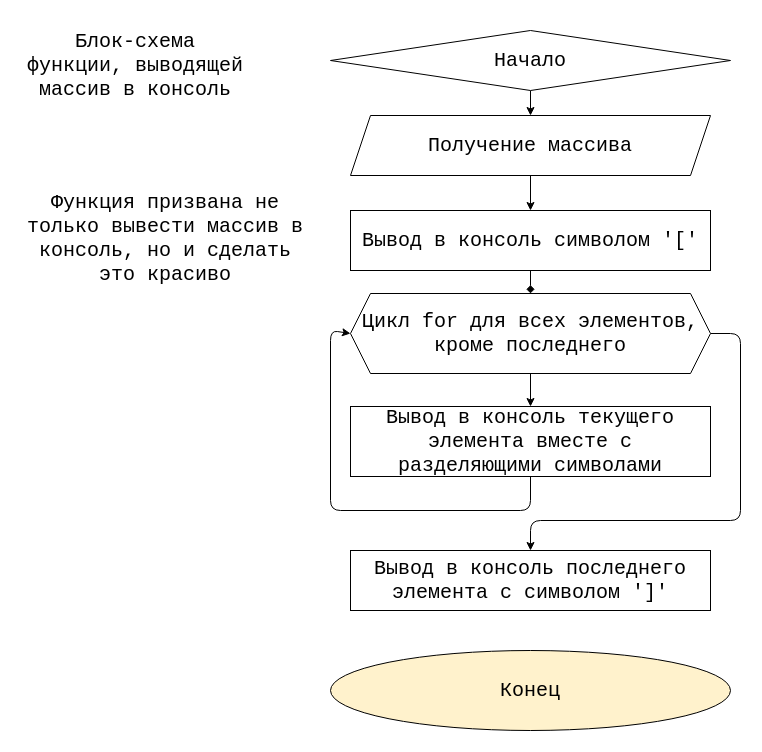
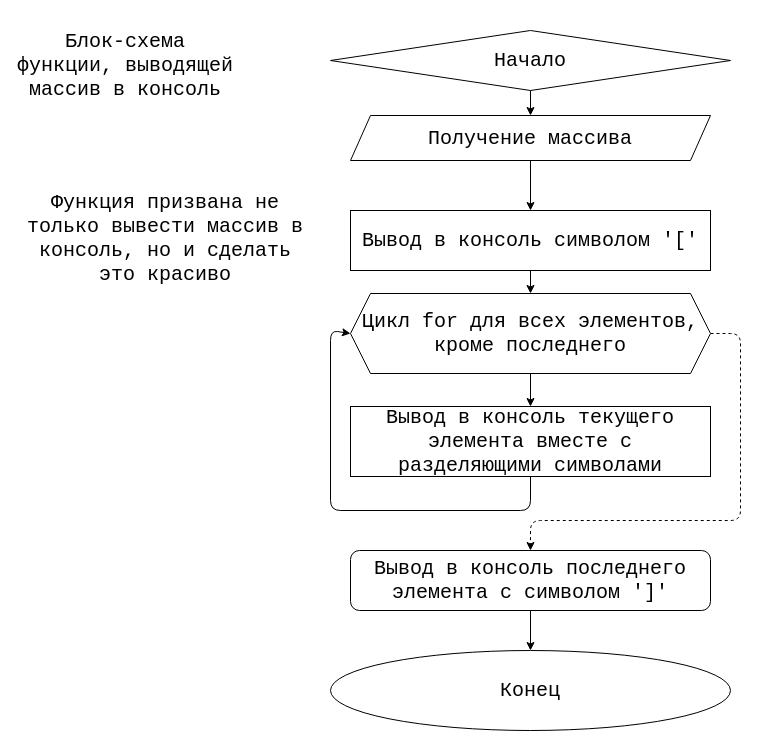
  <mxCell id="0" />
  <mxCell id="1" parent="0" />
  <mxCell id="2" value="" style="edgeStyle=none;html=1;fontFamily=Courier New;fontSize=20;" edge="1" parent="1" source="3" target="6"><mxGeometry relative="1" as="geometry" /></mxCell>
  <mxCell id="3" value="Начало" style="rhombus;whiteSpace=wrap;html=1;fontFamily=Courier New;fontSize=20;" vertex="1" parent="1"><mxGeometry x="330" y="30" width="400" height="60" as="geometry" /></mxCell>
- <mxCell id="4" value="Блок-схема функции, выводящей массив в консоль" style="text;html=1;strokeColor=none;fillColor=none;align=center;verticalAlign=middle;whiteSpace=wrap;rounded=0;fontFamily=Courier New;fontSize=20;" vertex="1" parent="1"><mxGeometry x="20" y="20" width="230" height="90" as="geometry" /></mxCell>
+ <mxCell id="4" value="Блок-схема функции, выводящей массив в консоль" style="text;html=1;strokeColor=none;fillColor=none;align=center;verticalAlign=middle;whiteSpace=wrap;rounded=0;fontFamily=Courier New;fontSize=20;" vertex="1" parent="1"><mxGeometry x="10" y="20" width="230" height="90" as="geometry" /></mxCell>
  <mxCell id="5" value="" style="edgeStyle=none;html=1;fontFamily=Courier New;fontSize=20;" edge="1" parent="1" source="6" target="8"><mxGeometry relative="1" as="geometry" /></mxCell>
- <mxCell id="6" value="Получение массива" style="shape=parallelogram;perimeter=parallelogramPerimeter;whiteSpace=wrap;html=1;fixedSize=1;fontFamily=Courier New;fontSize=20;" vertex="1" parent="1"><mxGeometry x="350" y="115" width="360" height="60" as="geometry" /></mxCell>
- <mxCell id="7" value="" style="edgeStyle=none;html=1;fontFamily=Courier New;fontSize=20;endArrow=diamond;" edge="1" parent="1" source="8" target="12"><mxGeometry relative="1" as="geometry" /></mxCell>
+ <mxCell id="6" value="Получение массива" style="shape=parallelogram;perimeter=parallelogramPerimeter;whiteSpace=wrap;html=1;fixedSize=1;fontFamily=Courier New;fontSize=20;" vertex="1" parent="1"><mxGeometry x="350" y="115" width="360" height="45" as="geometry" /></mxCell>
+ <mxCell id="7" value="" style="edgeStyle=none;html=1;fontFamily=Courier New;fontSize=20;" edge="1" parent="1" source="8" target="12"><mxGeometry relative="1" as="geometry" /></mxCell>
  <mxCell id="8" value="Вывод в консоль символом '['" style="rounded=0;whiteSpace=wrap;html=1;fontFamily=Courier New;fontSize=20;" vertex="1" parent="1"><mxGeometry x="350" y="210" width="360" height="60" as="geometry" /></mxCell>
  <mxCell id="9" value="Функция призвана не только вывести массив в консоль, но и сделать это красиво" style="text;html=1;strokeColor=none;fillColor=none;align=center;verticalAlign=middle;whiteSpace=wrap;rounded=0;fontFamily=Courier New;fontSize=20;" vertex="1" parent="1"><mxGeometry x="20" y="185.5" width="290" height="105" as="geometry" /></mxCell>
  <mxCell id="10" value="" style="edgeStyle=none;html=1;fontFamily=Courier New;fontSize=20;" edge="1" parent="1" source="12" target="14"><mxGeometry relative="1" as="geometry" /></mxCell>
- <mxCell id="11" style="edgeStyle=none;html=1;exitX=1;exitY=0.5;exitDx=0;exitDy=0;entryX=0.5;entryY=0;entryDx=0;entryDy=0;fontFamily=Courier New;fontSize=20;" edge="1" parent="1" source="12" target="16"><mxGeometry relative="1" as="geometry"><Array as="points"><mxPoint x="740" y="333" /><mxPoint x="740" y="520" /><mxPoint x="530" y="520" /></Array></mxGeometry></mxCell>
+ <mxCell id="11" style="edgeStyle=none;html=1;exitX=1;exitY=0.5;exitDx=0;exitDy=0;entryX=0.5;entryY=0;entryDx=0;entryDy=0;fontFamily=Courier New;fontSize=20;dashed=1;" edge="1" parent="1" source="12" target="16"><mxGeometry relative="1" as="geometry"><Array as="points"><mxPoint x="740" y="333" /><mxPoint x="740" y="520" /><mxPoint x="530" y="520" /></Array></mxGeometry></mxCell>
  <mxCell id="12" value="Цикл for для всех элементов, кроме последнего" style="shape=hexagon;perimeter=hexagonPerimeter2;whiteSpace=wrap;html=1;fixedSize=1;fontFamily=Courier New;fontSize=20;" vertex="1" parent="1"><mxGeometry x="350" y="293" width="360" height="80" as="geometry" /></mxCell>
  <mxCell id="13" style="edgeStyle=none;html=1;entryX=0;entryY=0.5;entryDx=0;entryDy=0;fontFamily=Courier New;fontSize=20;" edge="1" parent="1" source="14" target="12"><mxGeometry relative="1" as="geometry"><Array as="points"><mxPoint x="530" y="510" /><mxPoint x="330" y="510" /><mxPoint x="330" y="330" /></Array></mxGeometry></mxCell>
  <mxCell id="14" value="Вывод в консоль текущего элемента вместе с разделяющими символами" style="rounded=0;whiteSpace=wrap;html=1;fontFamily=Courier New;fontSize=20;" vertex="1" parent="1"><mxGeometry x="350" y="406" width="360" height="70" as="geometry" /></mxCell>
- <mxCell id="16" value="Вывод в консоль последнего элемента с символом ']'" style="rounded=0;whiteSpace=wrap;html=1;fontFamily=Courier New;fontSize=20;" vertex="1" parent="1"><mxGeometry x="350" y="550" width="360" height="60" as="geometry" /></mxCell>
- <mxCell id="17" value="Конец" style="ellipse;whiteSpace=wrap;html=1;fontFamily=Courier New;fontSize=20;fillColor=#fff2cc;" vertex="1" parent="1"><mxGeometry x="330" y="650" width="400" height="80" as="geometry" /></mxCell>
+ <mxCell id="15" value="" style="edgeStyle=none;html=1;fontFamily=Courier New;fontSize=20;" edge="1" parent="1" source="16" target="17"><mxGeometry relative="1" as="geometry" /></mxCell>
+ <mxCell id="16" value="Вывод в консоль последнего элемента с символом ']'" style="whiteSpace=wrap;html=1;fontFamily=Courier New;fontSize=20;rounded=1;" vertex="1" parent="1"><mxGeometry x="350" y="550" width="360" height="60" as="geometry" /></mxCell>
+ <mxCell id="17" value="Конец" style="ellipse;whiteSpace=wrap;html=1;fontFamily=Courier New;fontSize=20;" vertex="1" parent="1"><mxGeometry x="330" y="650" width="400" height="80" as="geometry" /></mxCell>
